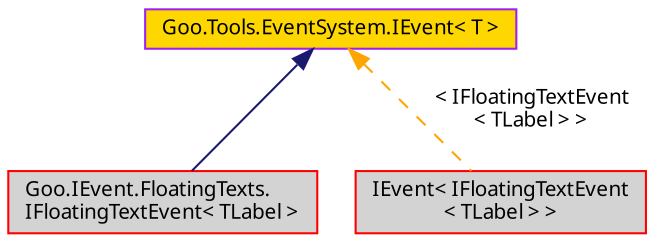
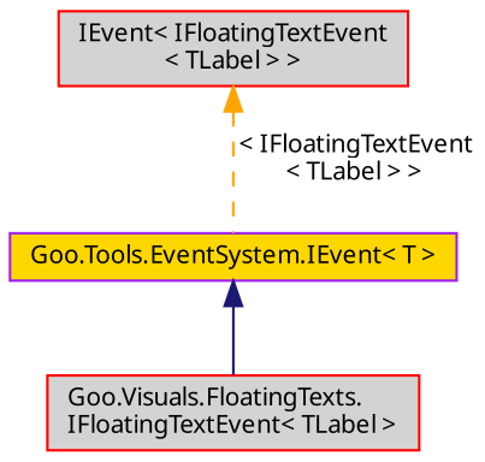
  digraph {
    node [color=red fillcolor=lightgrey fontname=Calibrii fontsize=10 shape=record style=filled]
    edge [dir=back fontname=Calibrii fontsize=10 labelfontname=Calibrii labelfontsize=10]
-   n1 [fontcolor=black height=0.2 label="Goo.IEvent.FloatingTexts.\lIFloatingTextEvent\< TLabel \>" width=0.4]
+   n1 [fontcolor=black height=0.2 label="Goo.Visuals.FloatingTexts.\lIFloatingTextEvent\< TLabel \>" width=0.4]
    n2 [height=0.2 label="IEvent\< IFloatingTextEvent\l\< TLabel \> \>" width=0.4]
    n3 [color=purple fillcolor=gold height=0.2 label="Goo.Tools.EventSystem.IEvent\< T \>" width=0.4]
    n3 -> n1 [color=midnightblue style=solid]
-   n3 -> n2 [color=orange label=" \< IFloatingTextEvent\l\< TLabel \> \>" style=dashed]
+   n2 -> n3 [color=orange label=" \< IFloatingTextEvent\l\< TLabel \> \>" style=dashed]
  }
